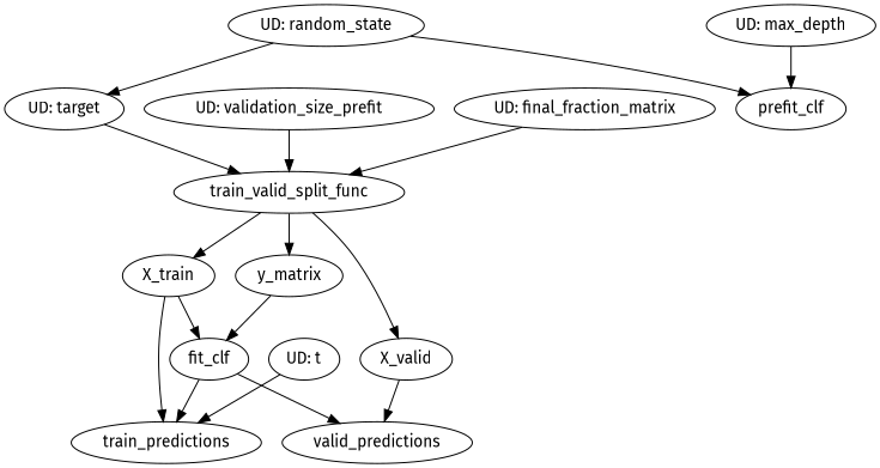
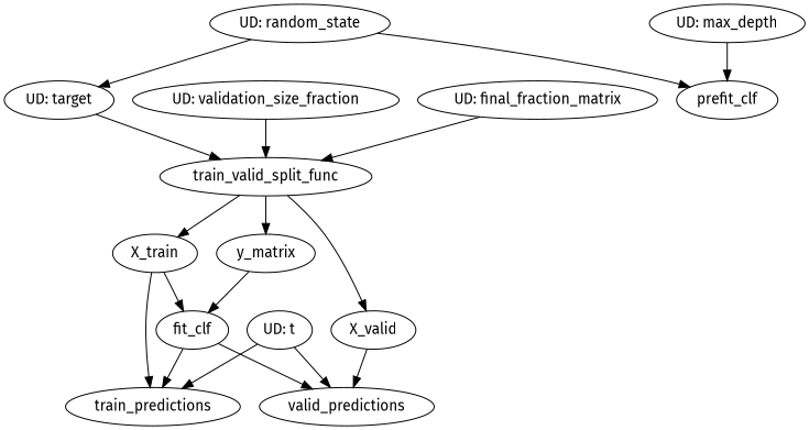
  digraph {
    fontname="Fira Sans"
    node [fontname="Fira Sans"]
    edge [fontname="Fira Sans"]
    n1 [label="UD: target"]
    n2 [label=train_valid_split_func]
    n3 [label=y_matrix]
    n4 [label=X_valid]
    n5 [label=X_train]
    n6 [label=fit_clf]
    n7 [label=train_predictions]
    n8 [label=valid_predictions]
    n9 [label="UD: max_depth"]
    n10 [label=prefit_clf]
-   n11 [label="UD: validation_size_prefit"]
+   n11 [label="UD: validation_size_fraction"]
    n12 [label="UD: random_state"]
    n13 [label="UD: t"]
    n14 [label="UD: final_fraction_matrix"]
    n1 -> n2
    n2 -> n3
    n2 -> n4
    n2 -> n5
    n3 -> n6
    n4 -> n8
    n5 -> n6
    n5 -> n7
    n6 -> n7
    n6 -> n8
    n9 -> n10
    n11 -> n2
    n12 -> n1
    n12 -> n10
    n13 -> n7
+   n13 -> n8
    n14 -> n2
  }
